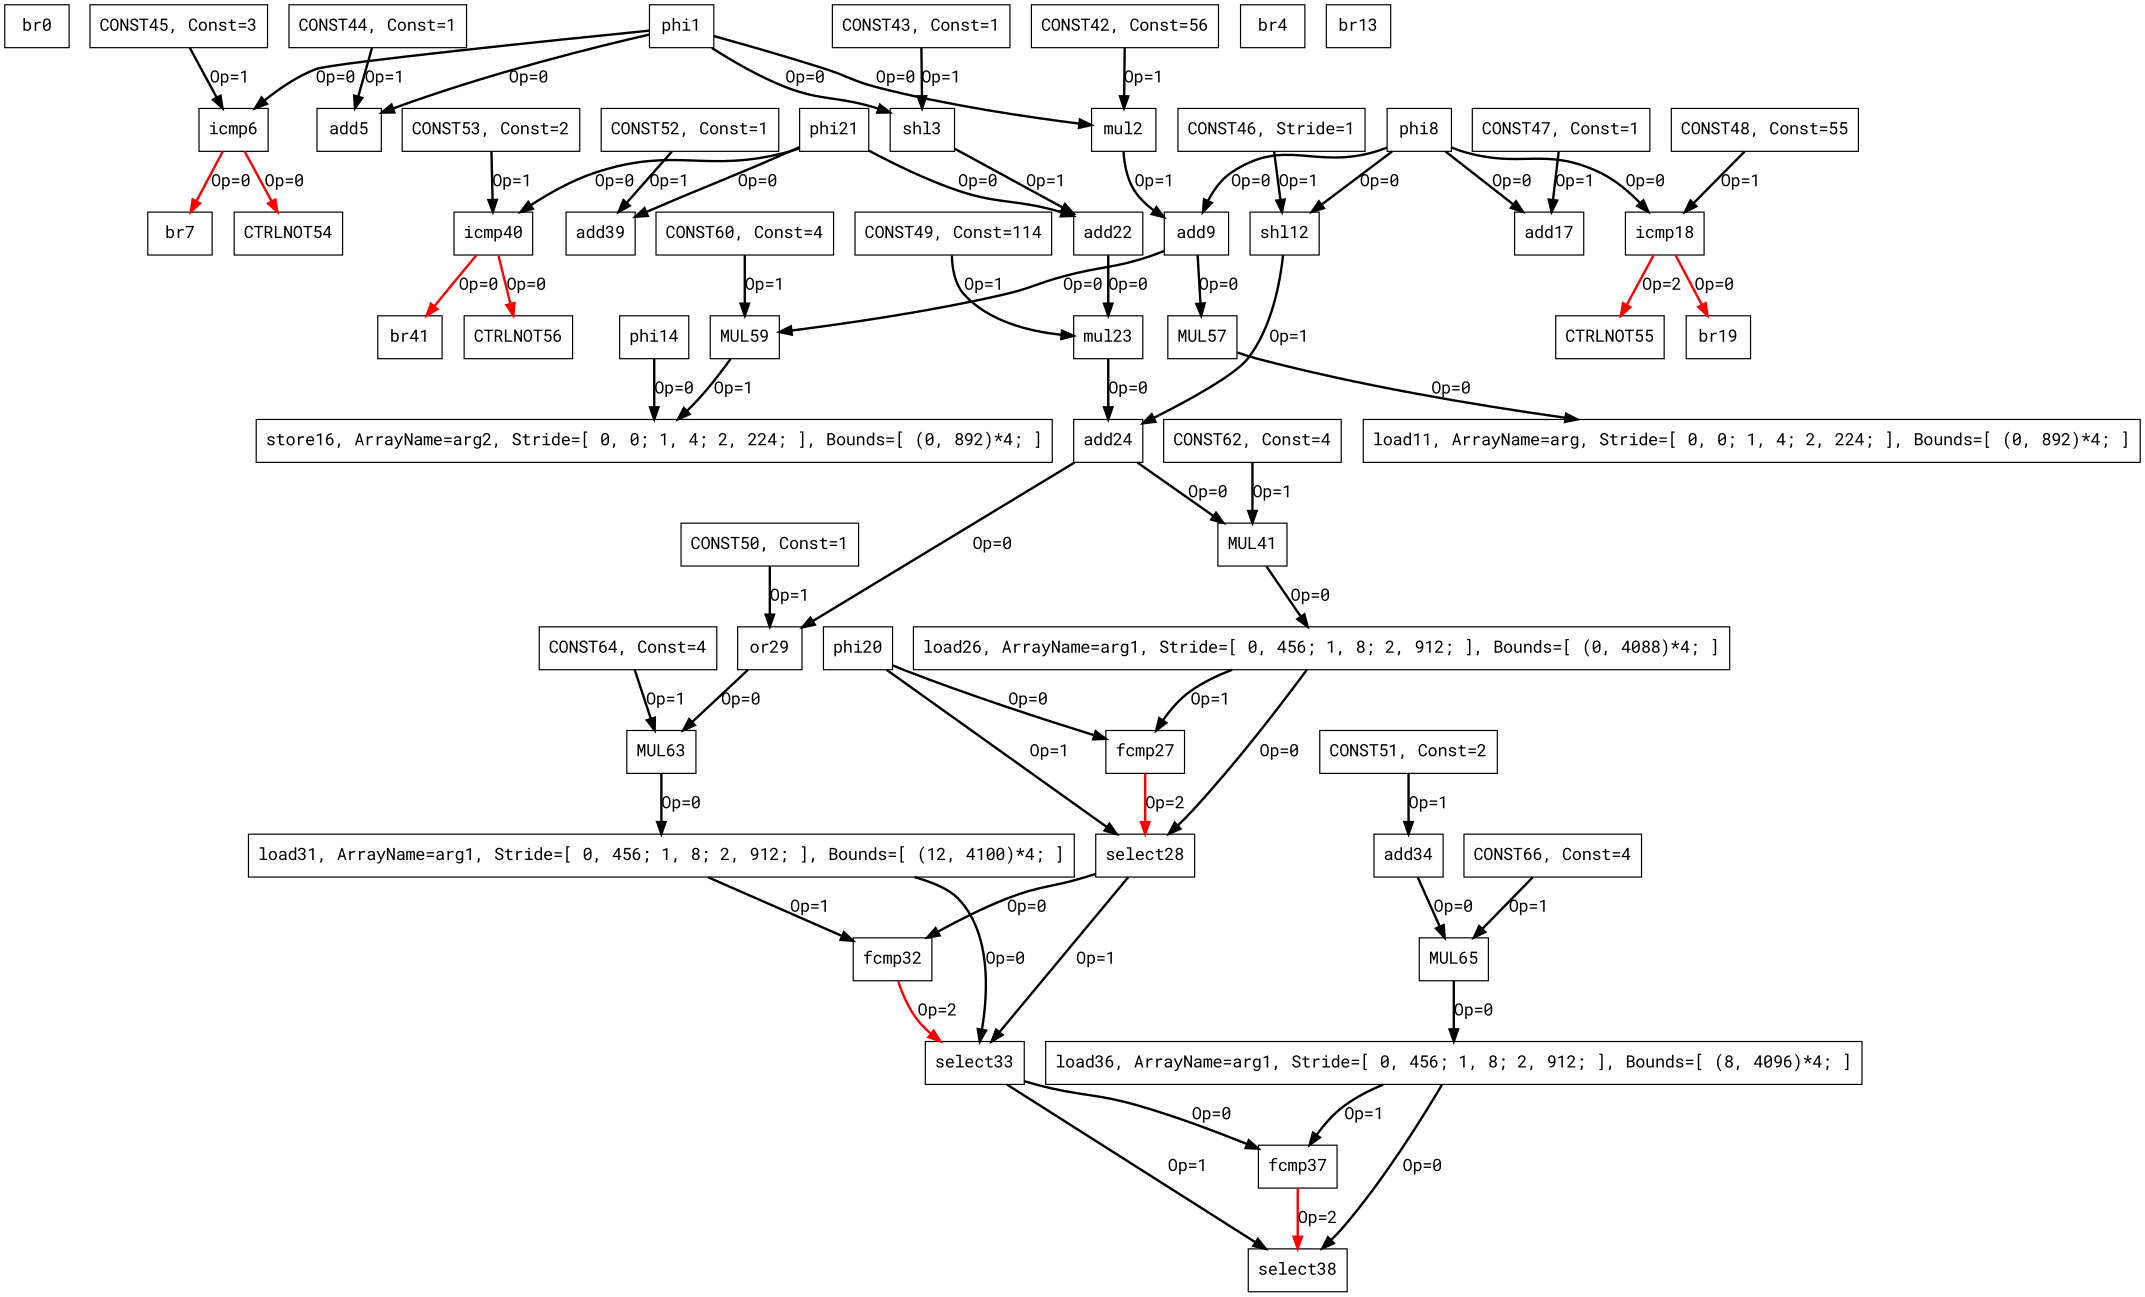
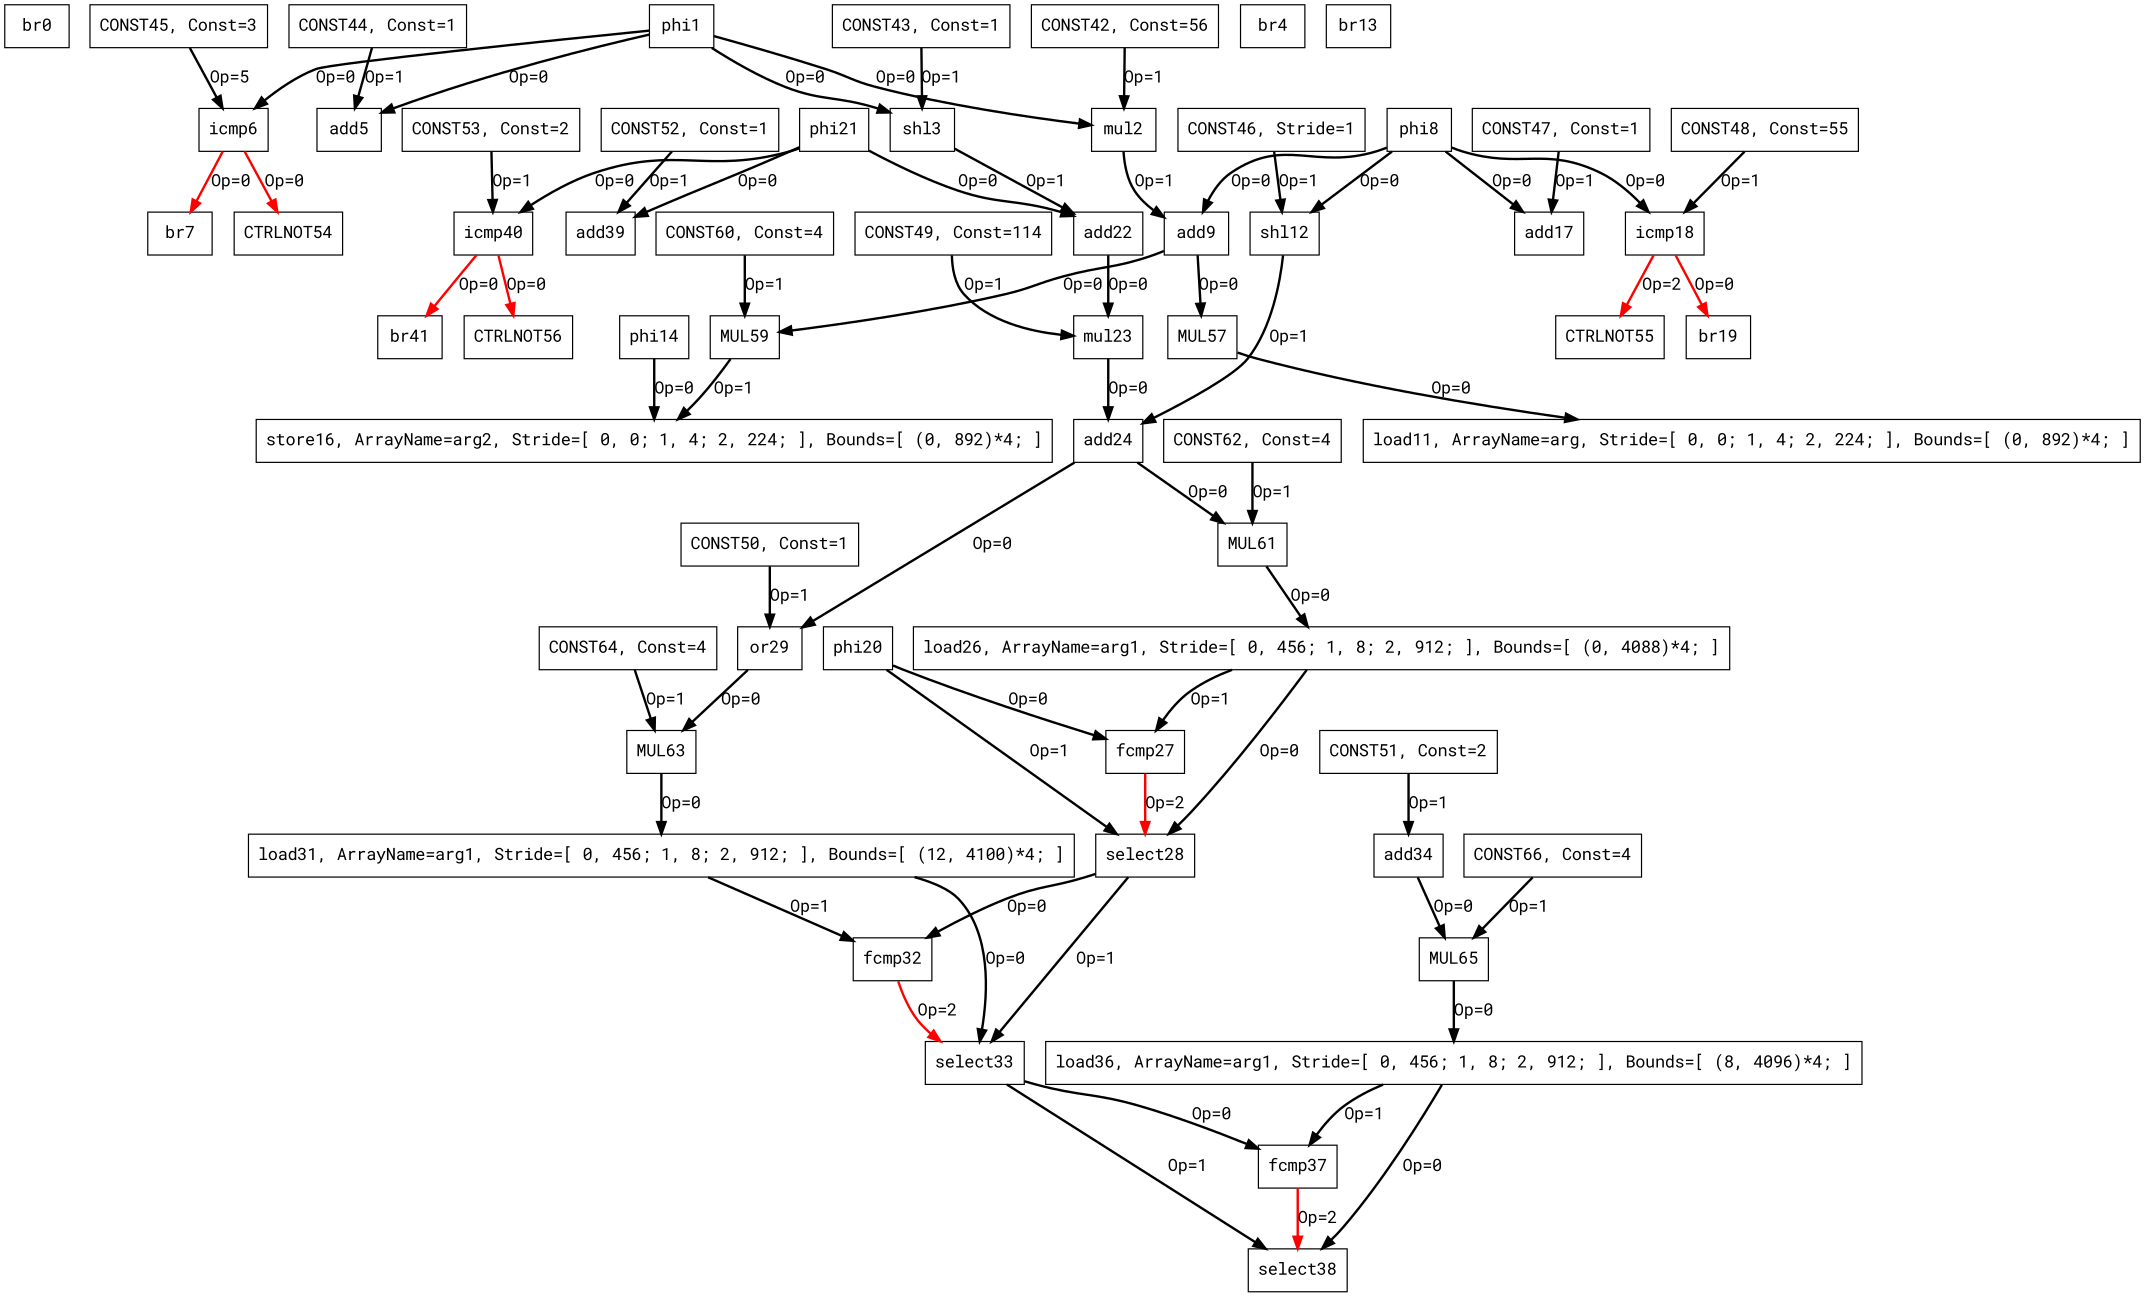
  digraph {
    fontname="Roboto Mono"
    node [color=black fontname="Roboto Mono" shape=box]
    edge [color=black fontname="Roboto Mono" style=bold]
    n1 [label=br0]
    n2 [label=phi1]
    n3 [label=mul2]
    n4 [label=shl3]
    n5 [label=add5]
    n6 [label=icmp6]
    n7 [label=add9]
    n8 [label=add22]
    n9 [label=br7]
    n10 [label=CTRLNOT54]
    n11 [label=MUL57]
    n12 [label=MUL59]
    n13 [label=mul23]
    n14 [label=br4]
    n15 [label=phi8]
    n16 [label=shl12]
    n17 [label=add17]
    n18 [label=icmp18]
    n19 [label=add24]
    n20 [label=br19]
    n21 [label=CTRLNOT55]
    n22 [label="load11, ArrayName=arg, Stride=[ 0, 0; 1, 4; 2, 224; ], Bounds=[ (0, 892)*4; ]"]
    n23 [label="store16, ArrayName=arg2, Stride=[ 0, 0; 1, 4; 2, 224; ], Bounds=[ (0, 892)*4; ]"]
    n24 [label=or29]
-   n25 [label=MUL41]
+   n25 [label=MUL61]
    n26 [label=br13]
    n27 [label=phi14]
    n28 [label=phi20]
    n29 [label=fcmp27]
    n30 [label=select28]
    n31 [label=fcmp32]
    n32 [label=select33]
    n33 [label=phi21]
    n34 [label=add39]
    n35 [label=icmp40]
    n36 [label=br41]
    n37 [label=CTRLNOT56]
    n38 [label=MUL63]
    n39 [label=add34]
    n40 [label=MUL65]
    n41 [label="load26, ArrayName=arg1, Stride=[ 0, 456; 1, 8; 2, 912; ], Bounds=[ (0, 4088)*4; ]"]
    n42 [label=fcmp37]
    n43 [label=select38]
    n44 [label="load31, ArrayName=arg1, Stride=[ 0, 456; 1, 8; 2, 912; ], Bounds=[ (12, 4100)*4; ]"]
    n45 [label="load36, ArrayName=arg1, Stride=[ 0, 456; 1, 8; 2, 912; ], Bounds=[ (8, 4096)*4; ]"]
    n46 [label="CONST42, Const=56"]
    n47 [label="CONST43, Const=1"]
    n48 [label="CONST44, Const=1"]
    n49 [label="CONST45, Const=3"]
    n50 [label="CONST46, Stride=1"]
    n51 [label="CONST47, Const=1"]
    n52 [label="CONST48, Const=55"]
    n53 [label="CONST49, Const=114"]
    n54 [label="CONST50, Const=1"]
    n55 [label="CONST51, Const=2"]
    n56 [label="CONST52, Const=1"]
    n57 [label="CONST53, Const=2"]
    n58 [label="CONST60, Const=4"]
    n59 [label="CONST62, Const=4"]
    n60 [label="CONST64, Const=4"]
    n61 [label="CONST66, Const=4"]
    n2 -> n3 [label="Op=0"]
    n2 -> n4 [label="Op=0"]
    n2 -> n5 [label="Op=0"]
    n2 -> n6 [label="Op=0"]
    n3 -> n7 [label="Op=1"]
    n4 -> n8 [label="Op=1"]
    n6 -> n9 [color=red label="Op=0"]
    n6 -> n10 [color=red label="Op=0"]
    n7 -> n11 [label="Op=0"]
    n7 -> n12 [label="Op=0"]
    n8 -> n13 [label="Op=0"]
    n11 -> n22 [label="Op=0"]
    n12 -> n23 [label="Op=1"]
    n13 -> n19 [label="Op=0"]
    n15 -> n7 [label="Op=0"]
    n15 -> n16 [label="Op=0"]
    n15 -> n17 [label="Op=0"]
    n15 -> n18 [label="Op=0"]
    n16 -> n19 [label="Op=1"]
    n18 -> n20 [color=red label="Op=0"]
    n18 -> n21 [color=red label="Op=2"]
    n19 -> n24 [label="Op=0"]
    n19 -> n25 [label="Op=0"]
    n24 -> n38 [label="Op=0"]
    n25 -> n41 [label="Op=0"]
    n27 -> n23 [label="Op=0"]
    n28 -> n29 [label="Op=0"]
    n28 -> n30 [label="Op=1"]
    n29 -> n30 [color=red label="Op=2"]
    n30 -> n31 [label="Op=0"]
    n30 -> n32 [label="Op=1"]
    n31 -> n32 [color=red label="Op=2"]
    n32 -> n42 [label="Op=0"]
    n32 -> n43 [label="Op=1"]
    n33 -> n8 [label="Op=0"]
    n33 -> n34 [label="Op=0"]
    n33 -> n35 [label="Op=0"]
    n35 -> n36 [color=red label="Op=0"]
    n35 -> n37 [color=red label="Op=0"]
    n38 -> n44 [label="Op=0"]
    n39 -> n40 [label="Op=0"]
    n40 -> n45 [label="Op=0"]
    n41 -> n29 [label="Op=1"]
    n41 -> n30 [label="Op=0"]
    n42 -> n43 [color=red label="Op=2"]
    n44 -> n31 [label="Op=1"]
    n44 -> n32 [label="Op=0"]
    n45 -> n42 [label="Op=1"]
    n45 -> n43 [label="Op=0"]
    n46 -> n3 [label="Op=1"]
    n47 -> n4 [label="Op=1"]
    n48 -> n5 [label="Op=1"]
-   n49 -> n6 [label="Op=1"]
+   n49 -> n6 [label="Op=5"]
    n50 -> n16 [label="Op=1"]
    n51 -> n17 [label="Op=1"]
    n52 -> n18 [label="Op=1"]
    n53 -> n13 [label="Op=1"]
    n54 -> n24 [label="Op=1"]
    n55 -> n39 [label="Op=1"]
    n56 -> n34 [label="Op=1"]
    n57 -> n35 [label="Op=1"]
    n58 -> n12 [label="Op=1"]
    n59 -> n25 [label="Op=1"]
    n60 -> n38 [label="Op=1"]
    n61 -> n40 [label="Op=1"]
  }
